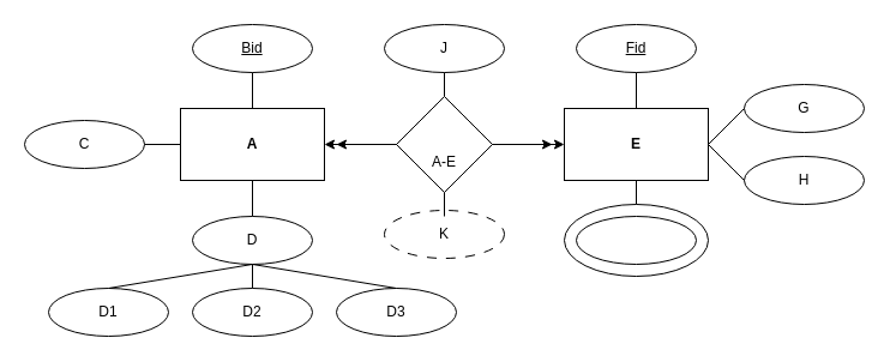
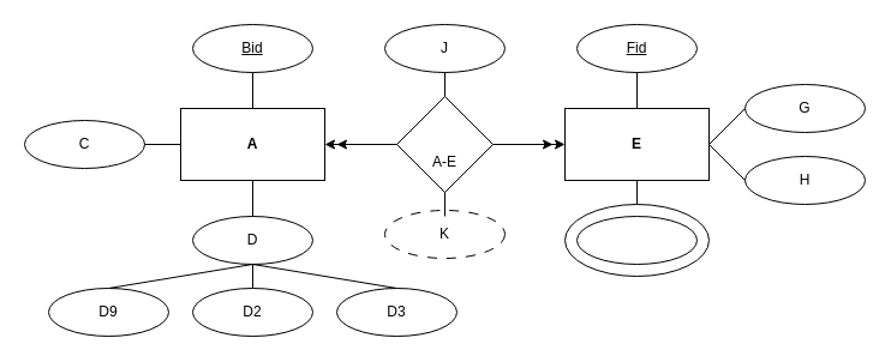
  <mxCell id="0" />
  <mxCell id="1" parent="0" />
  <mxCell id="2" value="" style="rounded=0;whiteSpace=wrap;html=1;" vertex="1" parent="1"><mxGeometry x="150" y="90" width="120" height="60" as="geometry" /></mxCell>
  <mxCell id="3" value="" style="rounded=0;whiteSpace=wrap;html=1;" vertex="1" parent="1"><mxGeometry x="470" y="90" width="120" height="60" as="geometry" /></mxCell>
  <mxCell id="4" value="" style="ellipse;whiteSpace=wrap;html=1;" vertex="1" parent="1"><mxGeometry x="160" y="20" width="100" height="40" as="geometry" /></mxCell>
  <mxCell id="5" value="&lt;u&gt;Bid&lt;/u&gt;" style="text;html=1;align=center;verticalAlign=middle;whiteSpace=wrap;rounded=0;" vertex="1" parent="1"><mxGeometry x="180" y="25" width="60" height="30" as="geometry" /></mxCell>
  <mxCell id="6" value="" style="ellipse;whiteSpace=wrap;html=1;" vertex="1" parent="1"><mxGeometry x="20" y="100" width="100" height="40" as="geometry" /></mxCell>
  <mxCell id="7" value="C" style="text;html=1;align=center;verticalAlign=middle;whiteSpace=wrap;rounded=0;" vertex="1" parent="1"><mxGeometry x="40" y="105" width="60" height="30" as="geometry" /></mxCell>
  <mxCell id="8" value="" style="ellipse;whiteSpace=wrap;html=1;" vertex="1" parent="1"><mxGeometry x="160" y="180" width="100" height="40" as="geometry" /></mxCell>
  <mxCell id="9" value="D" style="text;html=1;align=center;verticalAlign=middle;whiteSpace=wrap;rounded=0;" vertex="1" parent="1"><mxGeometry x="180" y="185" width="60" height="30" as="geometry" /></mxCell>
  <mxCell id="10" value="" style="ellipse;whiteSpace=wrap;html=1;" vertex="1" parent="1"><mxGeometry x="280" y="240" width="100" height="40" as="geometry" /></mxCell>
  <mxCell id="11" value="" style="ellipse;whiteSpace=wrap;html=1;" vertex="1" parent="1"><mxGeometry x="160" y="240" width="100" height="40" as="geometry" /></mxCell>
  <mxCell id="12" value="" style="ellipse;whiteSpace=wrap;html=1;" vertex="1" parent="1"><mxGeometry x="40" y="240" width="100" height="40" as="geometry" /></mxCell>
- <mxCell id="13" value="D1" style="text;html=1;align=center;verticalAlign=middle;whiteSpace=wrap;rounded=0;" vertex="1" parent="1"><mxGeometry x="60" y="245" width="60" height="30" as="geometry" /></mxCell>
+ <mxCell id="13" value="D9" style="text;html=1;align=center;verticalAlign=middle;whiteSpace=wrap;rounded=0;" vertex="1" parent="1"><mxGeometry x="60" y="245" width="60" height="30" as="geometry" /></mxCell>
  <mxCell id="14" value="D2" style="text;html=1;align=center;verticalAlign=middle;whiteSpace=wrap;rounded=0;" vertex="1" parent="1"><mxGeometry x="180" y="245" width="60" height="30" as="geometry" /></mxCell>
  <mxCell id="15" value="&lt;b&gt;A&lt;/b&gt;" style="text;html=1;align=center;verticalAlign=middle;whiteSpace=wrap;rounded=0;" vertex="1" parent="1"><mxGeometry x="180" y="105" width="60" height="30" as="geometry" /></mxCell>
  <mxCell id="16" value="D3" style="text;html=1;align=center;verticalAlign=middle;whiteSpace=wrap;rounded=0;" vertex="1" parent="1"><mxGeometry x="300" y="245" width="60" height="30" as="geometry" /></mxCell>
  <mxCell id="17" value="" style="endArrow=none;html=1;rounded=0;entryX=0.5;entryY=1;entryDx=0;entryDy=0;exitX=0.5;exitY=0;exitDx=0;exitDy=0;" edge="1" parent="1" source="8" target="2"><mxGeometry width="50" height="50" relative="1" as="geometry"><mxPoint x="380" y="200" as="sourcePoint" /><mxPoint x="430" y="150" as="targetPoint" /></mxGeometry></mxCell>
  <mxCell id="18" value="" style="endArrow=none;html=1;rounded=0;exitX=0.5;exitY=1;exitDx=0;exitDy=0;entryX=0.5;entryY=0;entryDx=0;entryDy=0;" edge="1" parent="1" source="4" target="2"><mxGeometry width="50" height="50" relative="1" as="geometry"><mxPoint x="380" y="200" as="sourcePoint" /><mxPoint x="430" y="150" as="targetPoint" /></mxGeometry></mxCell>
  <mxCell id="19" value="" style="endArrow=none;html=1;rounded=0;exitX=0;exitY=0.5;exitDx=0;exitDy=0;entryX=1;entryY=0.5;entryDx=0;entryDy=0;" edge="1" parent="1" source="2" target="6"><mxGeometry width="50" height="50" relative="1" as="geometry"><mxPoint x="380" y="200" as="sourcePoint" /><mxPoint x="430" y="150" as="targetPoint" /></mxGeometry></mxCell>
  <mxCell id="20" value="" style="endArrow=none;html=1;rounded=0;exitX=0.5;exitY=1;exitDx=0;exitDy=0;entryX=0.5;entryY=0;entryDx=0;entryDy=0;" edge="1" parent="1" target="10"><mxGeometry width="50" height="50" relative="1" as="geometry"><mxPoint x="210" y="220" as="sourcePoint" /><mxPoint x="440" y="180" as="targetPoint" /></mxGeometry></mxCell>
  <mxCell id="21" value="" style="endArrow=none;html=1;rounded=0;exitX=0.5;exitY=1;exitDx=0;exitDy=0;entryX=0.5;entryY=0;entryDx=0;entryDy=0;" edge="1" parent="1" target="11"><mxGeometry width="50" height="50" relative="1" as="geometry"><mxPoint x="210" y="220" as="sourcePoint" /><mxPoint x="390" y="130" as="targetPoint" /></mxGeometry></mxCell>
  <mxCell id="22" value="" style="endArrow=none;html=1;rounded=0;entryX=0.5;entryY=0;entryDx=0;entryDy=0;" edge="1" parent="1" target="12"><mxGeometry width="50" height="50" relative="1" as="geometry"><mxPoint x="210" y="220" as="sourcePoint" /><mxPoint x="290" y="200" as="targetPoint" /></mxGeometry></mxCell>
  <mxCell id="23" value="&lt;b&gt;E&lt;/b&gt;" style="text;html=1;align=center;verticalAlign=middle;whiteSpace=wrap;rounded=0;" vertex="1" parent="1"><mxGeometry x="500" y="105" width="60" height="30" as="geometry" /></mxCell>
  <mxCell id="24" value="" style="ellipse;whiteSpace=wrap;html=1;" vertex="1" parent="1"><mxGeometry x="480" y="20" width="100" height="40" as="geometry" /></mxCell>
  <mxCell id="25" value="" style="ellipse;whiteSpace=wrap;html=1;" vertex="1" parent="1"><mxGeometry x="620" y="130" width="100" height="40" as="geometry" /></mxCell>
  <mxCell id="26" value="" style="ellipse;whiteSpace=wrap;html=1;" vertex="1" parent="1"><mxGeometry x="620" y="70" width="100" height="40" as="geometry" /></mxCell>
  <mxCell id="27" value="&lt;u&gt;Fid&lt;/u&gt;" style="text;html=1;align=center;verticalAlign=middle;whiteSpace=wrap;rounded=0;" vertex="1" parent="1"><mxGeometry x="500" y="25" width="60" height="30" as="geometry" /></mxCell>
  <mxCell id="28" value="" style="endArrow=none;html=1;rounded=0;entryX=0.5;entryY=1;entryDx=0;entryDy=0;exitX=0.5;exitY=0;exitDx=0;exitDy=0;" edge="1" parent="1" source="3" target="24"><mxGeometry width="50" height="50" relative="1" as="geometry"><mxPoint x="300" y="250" as="sourcePoint" /><mxPoint x="350" y="200" as="targetPoint" /></mxGeometry></mxCell>
  <mxCell id="29" value="" style="endArrow=none;html=1;rounded=0;entryX=1;entryY=0.5;entryDx=0;entryDy=0;exitX=0;exitY=0.5;exitDx=0;exitDy=0;" edge="1" parent="1" source="26" target="3"><mxGeometry width="50" height="50" relative="1" as="geometry"><mxPoint x="300" y="250" as="sourcePoint" /><mxPoint x="350" y="200" as="targetPoint" /></mxGeometry></mxCell>
  <mxCell id="30" value="" style="endArrow=none;html=1;rounded=0;exitX=0;exitY=0.5;exitDx=0;exitDy=0;entryX=1;entryY=0.5;entryDx=0;entryDy=0;" edge="1" parent="1" source="25" target="3"><mxGeometry width="50" height="50" relative="1" as="geometry"><mxPoint x="300" y="250" as="sourcePoint" /><mxPoint x="350" y="200" as="targetPoint" /></mxGeometry></mxCell>
  <mxCell id="31" value="G" style="text;html=1;align=center;verticalAlign=middle;whiteSpace=wrap;rounded=0;" vertex="1" parent="1"><mxGeometry x="640" y="75" width="60" height="30" as="geometry" /></mxCell>
  <mxCell id="32" value="H" style="text;html=1;align=center;verticalAlign=middle;whiteSpace=wrap;rounded=0;" vertex="1" parent="1"><mxGeometry x="640" y="135" width="60" height="30" as="geometry" /></mxCell>
  <mxCell id="33" value="" style="endArrow=classic;startArrow=classic;html=1;rounded=0;entryX=0;entryY=0.5;entryDx=0;entryDy=0;" edge="1" parent="1" source="2" target="3"><mxGeometry width="50" height="50" relative="1" as="geometry"><mxPoint x="300" y="250" as="sourcePoint" /><mxPoint x="350" y="200" as="targetPoint" /></mxGeometry></mxCell>
  <mxCell id="34" value="" style="endArrow=classic;html=1;rounded=0;" edge="1" parent="1"><mxGeometry width="50" height="50" relative="1" as="geometry"><mxPoint x="320" y="120" as="sourcePoint" /><mxPoint x="460" y="120" as="targetPoint" /></mxGeometry></mxCell>
  <mxCell id="35" value="" style="rhombus;whiteSpace=wrap;html=1;" vertex="1" parent="1"><mxGeometry x="330" y="80" width="80" height="80" as="geometry" /></mxCell>
  <mxCell id="36" value="" style="ellipse;whiteSpace=wrap;html=1;" vertex="1" parent="1"><mxGeometry x="320" y="20" width="100" height="40" as="geometry" /></mxCell>
  <mxCell id="37" value="J" style="text;html=1;align=center;verticalAlign=middle;whiteSpace=wrap;rounded=0;" vertex="1" parent="1"><mxGeometry x="340" y="25" width="60" height="30" as="geometry" /></mxCell>
  <mxCell id="38" value="" style="endArrow=none;html=1;rounded=0;exitX=0.5;exitY=1;exitDx=0;exitDy=0;entryX=0.5;entryY=0;entryDx=0;entryDy=0;" edge="1" parent="1" source="36" target="35"><mxGeometry width="50" height="50" relative="1" as="geometry"><mxPoint x="300" y="250" as="sourcePoint" /><mxPoint x="350" y="200" as="targetPoint" /></mxGeometry></mxCell>
  <mxCell id="39" value="" style="ellipse;whiteSpace=wrap;html=1;dashed=1;dashPattern=8 8;" vertex="1" parent="1"><mxGeometry x="320" y="175" width="100" height="40" as="geometry" /></mxCell>
  <mxCell id="40" value="K" style="text;html=1;align=center;verticalAlign=middle;whiteSpace=wrap;rounded=0;" vertex="1" parent="1"><mxGeometry x="340" y="180" width="60" height="30" as="geometry" /></mxCell>
  <mxCell id="41" value="A-E" style="text;html=1;align=center;verticalAlign=middle;whiteSpace=wrap;rounded=0;" vertex="1" parent="1"><mxGeometry x="340" y="120" width="60" height="30" as="geometry" /></mxCell>
  <mxCell id="42" value="" style="ellipse;whiteSpace=wrap;html=1;" vertex="1" parent="1"><mxGeometry x="470" y="170" width="120" height="60" as="geometry" /></mxCell>
  <mxCell id="43" value="" style="ellipse;whiteSpace=wrap;html=1;" vertex="1" parent="1"><mxGeometry x="480" y="180" width="100" height="40" as="geometry" /></mxCell>
  <mxCell id="44" value="" style="endArrow=none;html=1;rounded=0;entryX=0.5;entryY=1;entryDx=0;entryDy=0;" edge="1" parent="1" target="35"><mxGeometry width="50" height="50" relative="1" as="geometry"><mxPoint x="370" y="180" as="sourcePoint" /><mxPoint x="430" y="160" as="targetPoint" /></mxGeometry></mxCell>
  <mxCell id="45" value="" style="endArrow=none;html=1;rounded=0;entryX=0.5;entryY=0;entryDx=0;entryDy=0;exitX=0.5;exitY=1;exitDx=0;exitDy=0;" edge="1" parent="1" source="3" target="42"><mxGeometry width="50" height="50" relative="1" as="geometry"><mxPoint x="380" y="210" as="sourcePoint" /><mxPoint x="430" y="160" as="targetPoint" /></mxGeometry></mxCell>
  <mxCell id="46" value="" style="endArrow=classic;html=1;rounded=0;exitX=0;exitY=0.5;exitDx=0;exitDy=0;" edge="1" parent="1" source="35"><mxGeometry width="50" height="50" relative="1" as="geometry"><mxPoint x="380" y="310" as="sourcePoint" /><mxPoint x="280" y="120" as="targetPoint" /></mxGeometry></mxCell>
